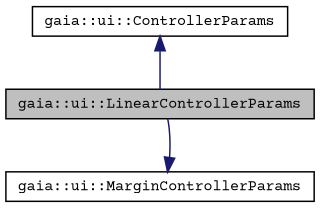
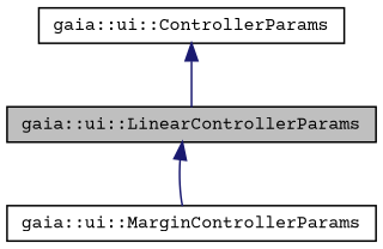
  digraph {
    fontname="Courier Prime"
    node [color=black fillcolor=white fontname="Courier Prime" fontsize=10 shape=record style=filled]
    edge [color=midnightblue dir=back fontname="Courier Prime" fontsize=10 labelfontname=Helvetica labelfontsize=10 style=solid]
    n1 [fillcolor=grey75 fontcolor=black height=0.2 label="gaia::ui::LinearControllerParams" width=0.4]
    n2 [height=0.2 label="gaia::ui::MarginControllerParams" width=0.4]
    n3 [height=0.2 label="gaia::ui::ControllerParams" width=0.4]
-   n2 -> n1
+   n1 -> n2
    n3 -> n1
  }
